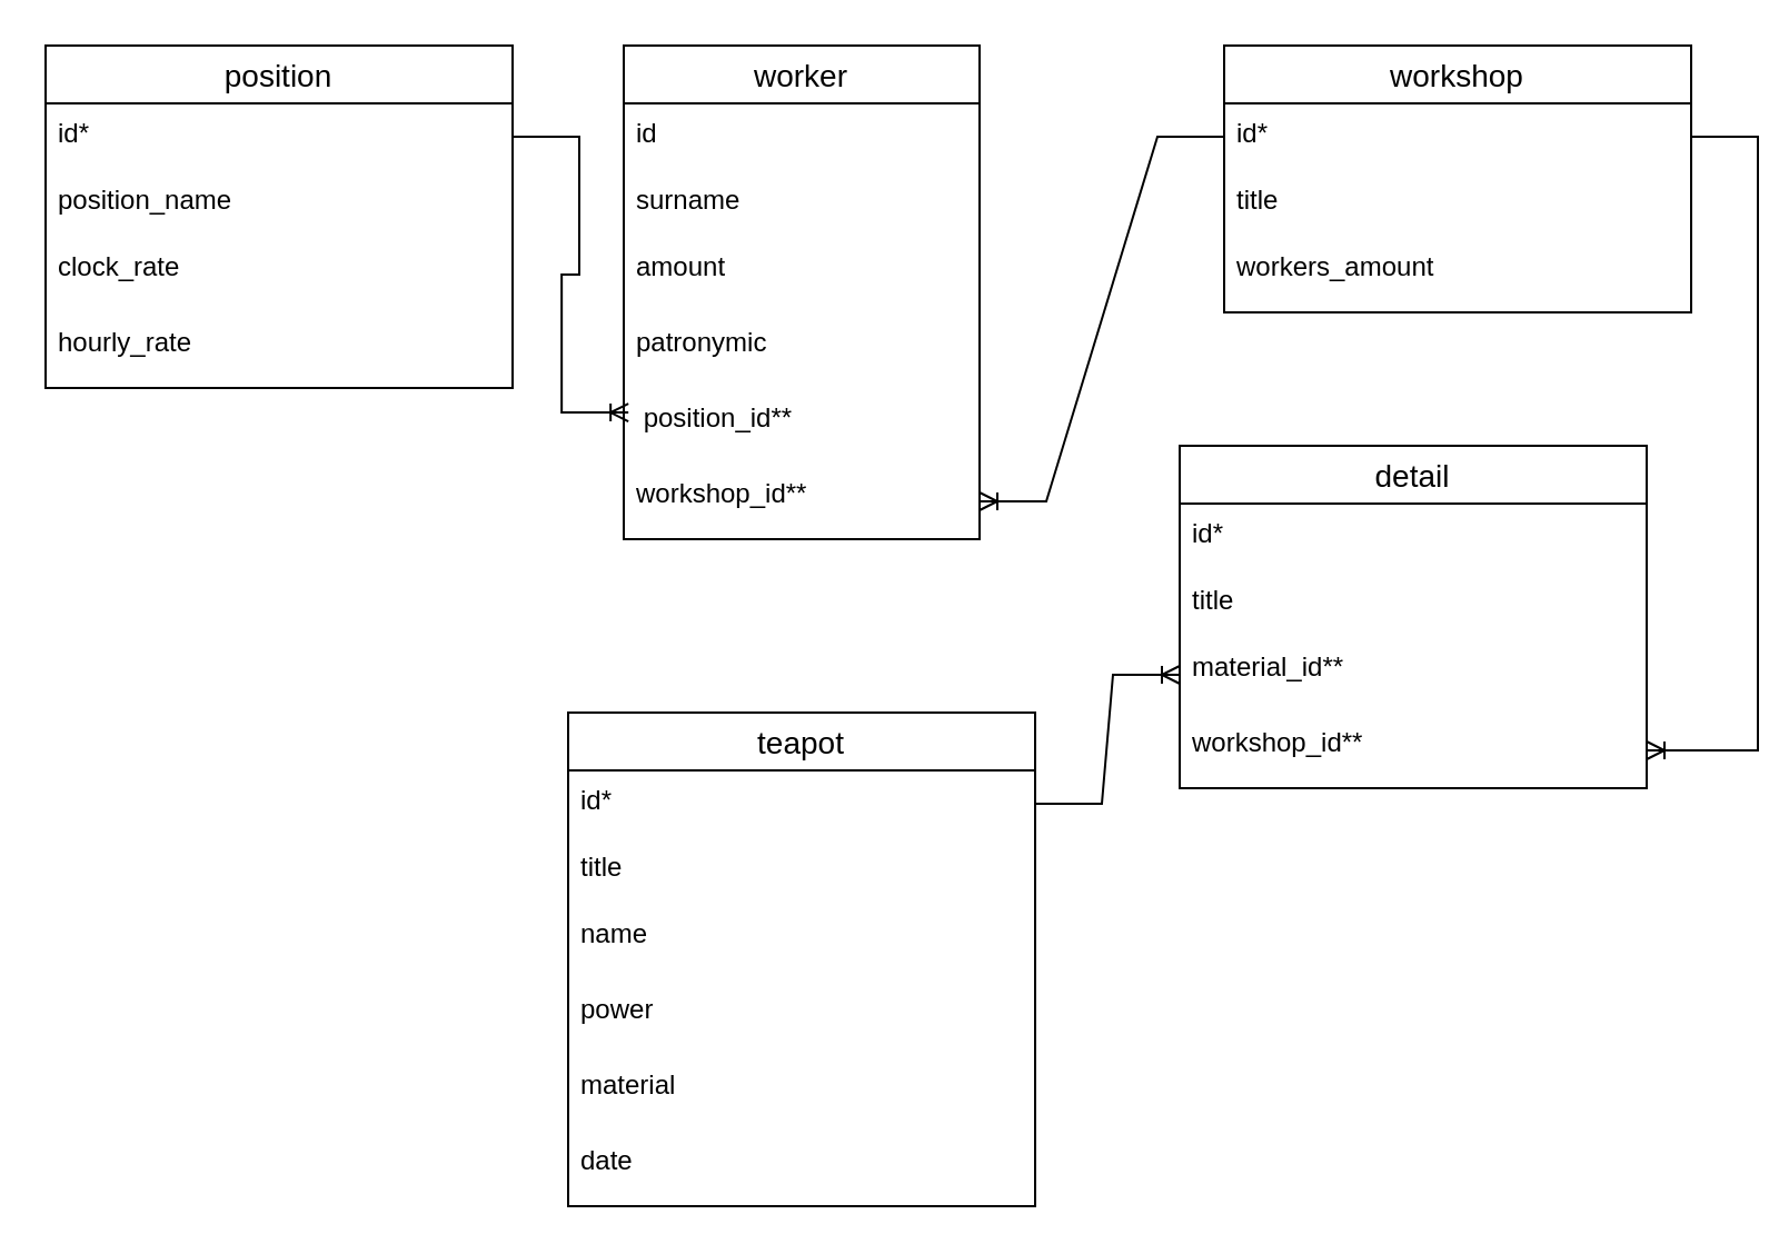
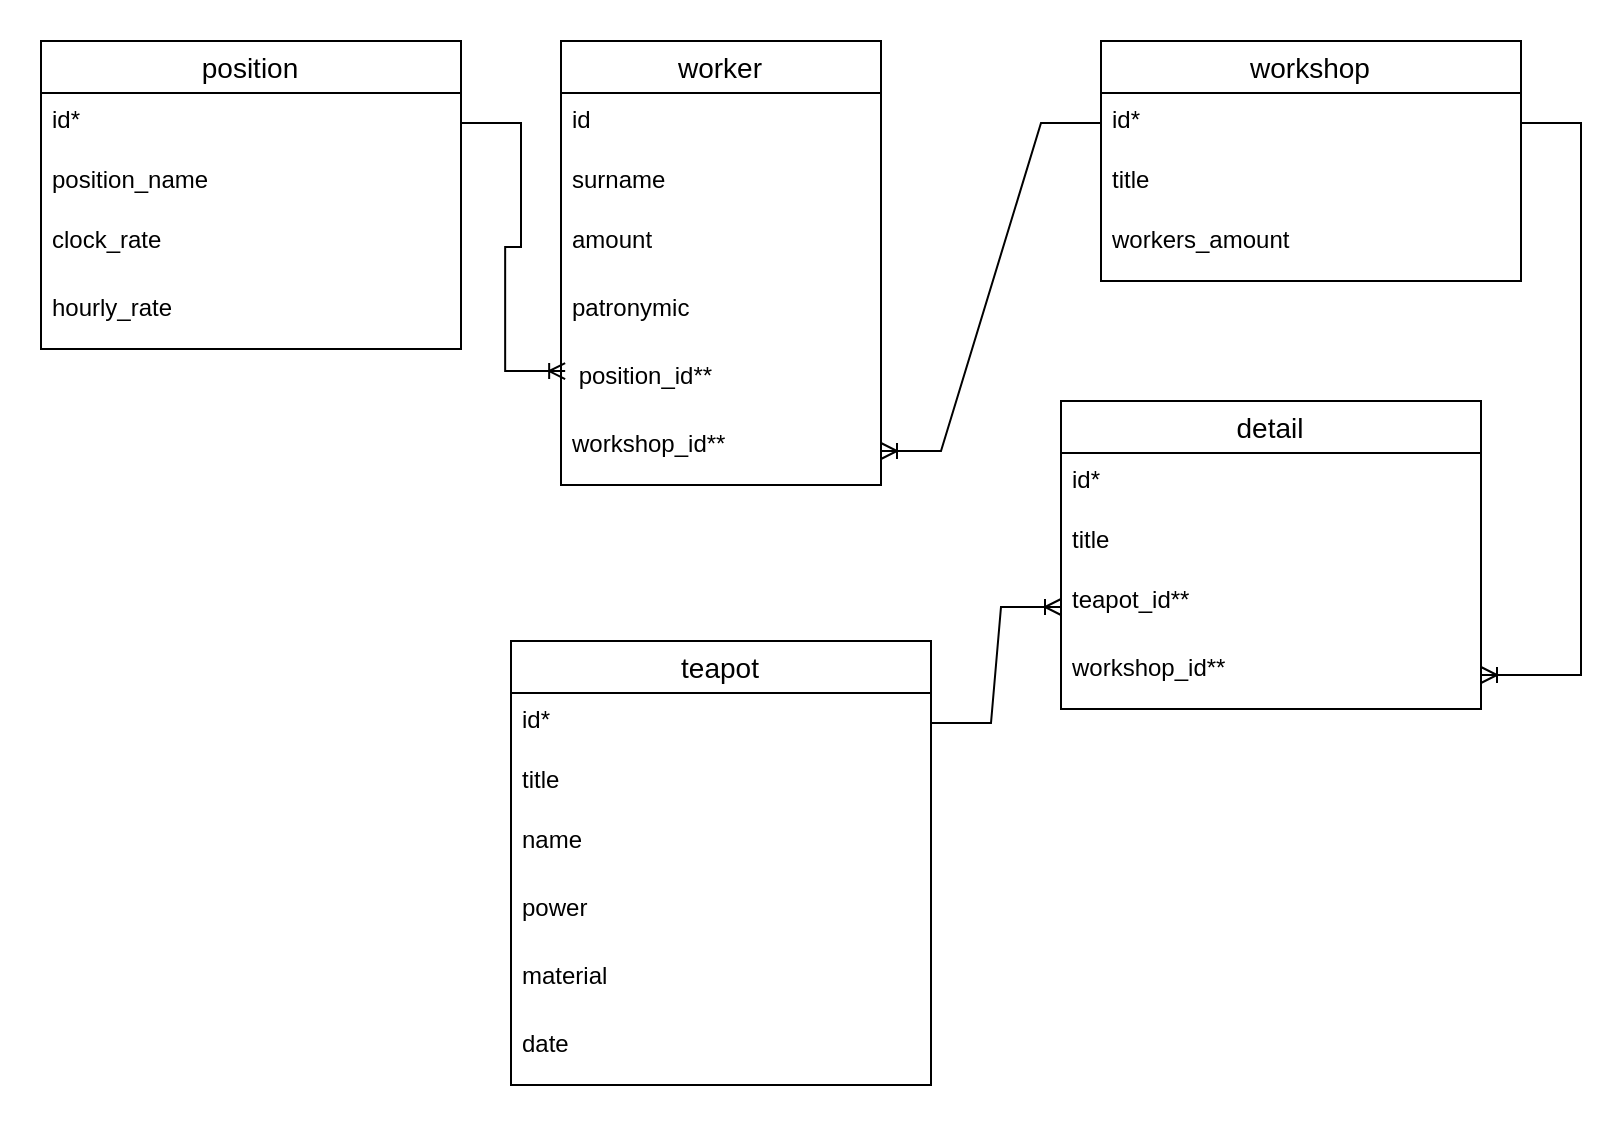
  <mxCell id="0" />
  <mxCell id="1" parent="0" />
  <mxCell id="2" value="worker" style="swimlane;fontStyle=0;childLayout=stackLayout;horizontal=1;startSize=26;horizontalStack=0;resizeParent=1;resizeParentMax=0;resizeLast=0;collapsible=1;marginBottom=0;align=center;fontSize=14;" parent="1" vertex="1"><mxGeometry x="280" y="20" width="160" height="222" as="geometry" /></mxCell>
  <mxCell id="3" value="id" style="text;strokeColor=none;fillColor=none;spacingLeft=4;spacingRight=4;overflow=hidden;rotatable=0;points=[[0,0.5],[1,0.5]];portConstraint=eastwest;fontSize=12;whiteSpace=wrap;html=1;" parent="2" vertex="1"><mxGeometry y="26" width="160" height="30" as="geometry" /></mxCell>
  <mxCell id="4" value="surname" style="text;strokeColor=none;fillColor=none;spacingLeft=4;spacingRight=4;overflow=hidden;rotatable=0;points=[[0,0.5],[1,0.5]];portConstraint=eastwest;fontSize=12;whiteSpace=wrap;html=1;" parent="2" vertex="1"><mxGeometry y="56" width="160" height="30" as="geometry" /></mxCell>
  <mxCell id="5" value="amount" style="text;strokeColor=none;fillColor=none;spacingLeft=4;spacingRight=4;overflow=hidden;rotatable=0;points=[[0,0.5],[1,0.5]];portConstraint=eastwest;fontSize=12;whiteSpace=wrap;html=1;" parent="2" vertex="1"><mxGeometry y="86" width="160" height="34" as="geometry" /></mxCell>
  <mxCell id="6" value="patronymic" style="text;strokeColor=none;fillColor=none;spacingLeft=4;spacingRight=4;overflow=hidden;rotatable=0;points=[[0,0.5],[1,0.5]];portConstraint=eastwest;fontSize=12;whiteSpace=wrap;html=1;" parent="2" vertex="1"><mxGeometry y="120" width="160" height="34" as="geometry" /></mxCell>
  <mxCell id="7" value="&amp;nbsp;position_id**" style="text;strokeColor=none;fillColor=none;spacingLeft=4;spacingRight=4;overflow=hidden;rotatable=0;points=[[0,0.5],[1,0.5]];portConstraint=eastwest;fontSize=12;whiteSpace=wrap;html=1;" vertex="1" parent="2"><mxGeometry y="154" width="160" height="34" as="geometry" /></mxCell>
  <mxCell id="8" value="workshop_id**" style="text;strokeColor=none;fillColor=none;spacingLeft=4;spacingRight=4;overflow=hidden;rotatable=0;points=[[0,0.5],[1,0.5]];portConstraint=eastwest;fontSize=12;whiteSpace=wrap;html=1;" vertex="1" parent="2"><mxGeometry y="188" width="160" height="34" as="geometry" /></mxCell>
  <mxCell id="9" value="position" style="swimlane;fontStyle=0;childLayout=stackLayout;horizontal=1;startSize=26;horizontalStack=0;resizeParent=1;resizeParentMax=0;resizeLast=0;collapsible=1;marginBottom=0;align=center;fontSize=14;" parent="1" vertex="1"><mxGeometry x="20" y="20" width="210" height="154" as="geometry" /></mxCell>
  <mxCell id="10" value="id*" style="text;strokeColor=none;fillColor=none;spacingLeft=4;spacingRight=4;overflow=hidden;rotatable=0;points=[[0,0.5],[1,0.5]];portConstraint=eastwest;fontSize=12;whiteSpace=wrap;html=1;" parent="9" vertex="1"><mxGeometry y="26" width="210" height="30" as="geometry" /></mxCell>
  <mxCell id="11" value="position_name" style="text;strokeColor=none;fillColor=none;spacingLeft=4;spacingRight=4;overflow=hidden;rotatable=0;points=[[0,0.5],[1,0.5]];portConstraint=eastwest;fontSize=12;whiteSpace=wrap;html=1;" parent="9" vertex="1"><mxGeometry y="56" width="210" height="30" as="geometry" /></mxCell>
  <mxCell id="12" value="clock_rate" style="text;strokeColor=none;fillColor=none;spacingLeft=4;spacingRight=4;overflow=hidden;rotatable=0;points=[[0,0.5],[1,0.5]];portConstraint=eastwest;fontSize=12;whiteSpace=wrap;html=1;" parent="9" vertex="1"><mxGeometry y="86" width="210" height="34" as="geometry" /></mxCell>
  <mxCell id="13" value="hourly_rate" style="text;strokeColor=none;fillColor=none;spacingLeft=4;spacingRight=4;overflow=hidden;rotatable=0;points=[[0,0.5],[1,0.5]];portConstraint=eastwest;fontSize=12;whiteSpace=wrap;html=1;" vertex="1" parent="9"><mxGeometry y="120" width="210" height="34" as="geometry" /></mxCell>
  <mxCell id="14" value="" style="edgeStyle=entityRelationEdgeStyle;fontSize=12;html=1;endArrow=ERoneToMany;rounded=0;entryX=0.013;entryY=0.324;entryDx=0;entryDy=0;entryPerimeter=0;" parent="1" source="10" target="7" edge="1"><mxGeometry width="100" height="100" relative="1" as="geometry"><mxPoint x="300" y="500" as="sourcePoint" /><mxPoint x="400" y="400" as="targetPoint" /></mxGeometry></mxCell>
  <mxCell id="15" value="workshop" style="swimlane;fontStyle=0;childLayout=stackLayout;horizontal=1;startSize=26;horizontalStack=0;resizeParent=1;resizeParentMax=0;resizeLast=0;collapsible=1;marginBottom=0;align=center;fontSize=14;" vertex="1" parent="1"><mxGeometry x="550" y="20" width="210" height="120" as="geometry" /></mxCell>
  <mxCell id="16" value="id*" style="text;strokeColor=none;fillColor=none;spacingLeft=4;spacingRight=4;overflow=hidden;rotatable=0;points=[[0,0.5],[1,0.5]];portConstraint=eastwest;fontSize=12;whiteSpace=wrap;html=1;" vertex="1" parent="15"><mxGeometry y="26" width="210" height="30" as="geometry" /></mxCell>
  <mxCell id="17" value="title" style="text;strokeColor=none;fillColor=none;spacingLeft=4;spacingRight=4;overflow=hidden;rotatable=0;points=[[0,0.5],[1,0.5]];portConstraint=eastwest;fontSize=12;whiteSpace=wrap;html=1;" vertex="1" parent="15"><mxGeometry y="56" width="210" height="30" as="geometry" /></mxCell>
  <mxCell id="18" value="workers_amount" style="text;strokeColor=none;fillColor=none;spacingLeft=4;spacingRight=4;overflow=hidden;rotatable=0;points=[[0,0.5],[1,0.5]];portConstraint=eastwest;fontSize=12;whiteSpace=wrap;html=1;" vertex="1" parent="15"><mxGeometry y="86" width="210" height="34" as="geometry" /></mxCell>
  <mxCell id="19" value="" style="edgeStyle=entityRelationEdgeStyle;fontSize=12;html=1;endArrow=ERoneToMany;rounded=0;" edge="1" parent="1" source="16" target="8"><mxGeometry width="100" height="100" relative="1" as="geometry"><mxPoint x="200" y="150" as="sourcePoint" /><mxPoint x="262" y="314" as="targetPoint" /></mxGeometry></mxCell>
  <mxCell id="20" value="teapot" style="swimlane;fontStyle=0;childLayout=stackLayout;horizontal=1;startSize=26;horizontalStack=0;resizeParent=1;resizeParentMax=0;resizeLast=0;collapsible=1;marginBottom=0;align=center;fontSize=14;" vertex="1" parent="1"><mxGeometry x="255" y="320" width="210" height="222" as="geometry" /></mxCell>
  <mxCell id="21" value="id*" style="text;strokeColor=none;fillColor=none;spacingLeft=4;spacingRight=4;overflow=hidden;rotatable=0;points=[[0,0.5],[1,0.5]];portConstraint=eastwest;fontSize=12;whiteSpace=wrap;html=1;" vertex="1" parent="20"><mxGeometry y="26" width="210" height="30" as="geometry" /></mxCell>
  <mxCell id="22" value="title" style="text;strokeColor=none;fillColor=none;spacingLeft=4;spacingRight=4;overflow=hidden;rotatable=0;points=[[0,0.5],[1,0.5]];portConstraint=eastwest;fontSize=12;whiteSpace=wrap;html=1;" vertex="1" parent="20"><mxGeometry y="56" width="210" height="30" as="geometry" /></mxCell>
  <mxCell id="23" value="name" style="text;strokeColor=none;fillColor=none;spacingLeft=4;spacingRight=4;overflow=hidden;rotatable=0;points=[[0,0.5],[1,0.5]];portConstraint=eastwest;fontSize=12;whiteSpace=wrap;html=1;" vertex="1" parent="20"><mxGeometry y="86" width="210" height="34" as="geometry" /></mxCell>
  <mxCell id="24" value="power" style="text;strokeColor=none;fillColor=none;spacingLeft=4;spacingRight=4;overflow=hidden;rotatable=0;points=[[0,0.5],[1,0.5]];portConstraint=eastwest;fontSize=12;whiteSpace=wrap;html=1;" vertex="1" parent="20"><mxGeometry y="120" width="210" height="34" as="geometry" /></mxCell>
  <mxCell id="25" value="material" style="text;strokeColor=none;fillColor=none;spacingLeft=4;spacingRight=4;overflow=hidden;rotatable=0;points=[[0,0.5],[1,0.5]];portConstraint=eastwest;fontSize=12;whiteSpace=wrap;html=1;" vertex="1" parent="20"><mxGeometry y="154" width="210" height="34" as="geometry" /></mxCell>
  <mxCell id="26" value="date" style="text;strokeColor=none;fillColor=none;spacingLeft=4;spacingRight=4;overflow=hidden;rotatable=0;points=[[0,0.5],[1,0.5]];portConstraint=eastwest;fontSize=12;whiteSpace=wrap;html=1;" vertex="1" parent="20"><mxGeometry y="188" width="210" height="34" as="geometry" /></mxCell>
  <mxCell id="27" value="detail" style="swimlane;fontStyle=0;childLayout=stackLayout;horizontal=1;startSize=26;horizontalStack=0;resizeParent=1;resizeParentMax=0;resizeLast=0;collapsible=1;marginBottom=0;align=center;fontSize=14;" vertex="1" parent="1"><mxGeometry x="530" y="200" width="210" height="154" as="geometry" /></mxCell>
  <mxCell id="28" value="id*" style="text;strokeColor=none;fillColor=none;spacingLeft=4;spacingRight=4;overflow=hidden;rotatable=0;points=[[0,0.5],[1,0.5]];portConstraint=eastwest;fontSize=12;whiteSpace=wrap;html=1;" vertex="1" parent="27"><mxGeometry y="26" width="210" height="30" as="geometry" /></mxCell>
  <mxCell id="29" value="title" style="text;strokeColor=none;fillColor=none;spacingLeft=4;spacingRight=4;overflow=hidden;rotatable=0;points=[[0,0.5],[1,0.5]];portConstraint=eastwest;fontSize=12;whiteSpace=wrap;html=1;" vertex="1" parent="27"><mxGeometry y="56" width="210" height="30" as="geometry" /></mxCell>
- <mxCell id="30" value="material_id**" style="text;strokeColor=none;fillColor=none;spacingLeft=4;spacingRight=4;overflow=hidden;rotatable=0;points=[[0,0.5],[1,0.5]];portConstraint=eastwest;fontSize=12;whiteSpace=wrap;html=1;" vertex="1" parent="27"><mxGeometry y="86" width="210" height="34" as="geometry" /></mxCell>
+ <mxCell id="30" value="teapot_id**" style="text;strokeColor=none;fillColor=none;spacingLeft=4;spacingRight=4;overflow=hidden;rotatable=0;points=[[0,0.5],[1,0.5]];portConstraint=eastwest;fontSize=12;whiteSpace=wrap;html=1;" vertex="1" parent="27"><mxGeometry y="86" width="210" height="34" as="geometry" /></mxCell>
  <mxCell id="31" value="workshop_id**" style="text;strokeColor=none;fillColor=none;spacingLeft=4;spacingRight=4;overflow=hidden;rotatable=0;points=[[0,0.5],[1,0.5]];portConstraint=eastwest;fontSize=12;whiteSpace=wrap;html=1;" vertex="1" parent="27"><mxGeometry y="120" width="210" height="34" as="geometry" /></mxCell>
  <mxCell id="32" value="" style="edgeStyle=entityRelationEdgeStyle;fontSize=12;html=1;endArrow=ERoneToMany;rounded=0;" edge="1" parent="1" source="16" target="31"><mxGeometry width="100" height="100" relative="1" as="geometry"><mxPoint x="510" y="121" as="sourcePoint" /><mxPoint x="510" y="445" as="targetPoint" /></mxGeometry></mxCell>
  <mxCell id="33" value="" style="edgeStyle=entityRelationEdgeStyle;fontSize=12;html=1;endArrow=ERoneToMany;rounded=0;" edge="1" parent="1" source="21" target="30"><mxGeometry width="100" height="100" relative="1" as="geometry"><mxPoint x="645" y="283" as="sourcePoint" /><mxPoint x="725" y="399" as="targetPoint" /></mxGeometry></mxCell>
